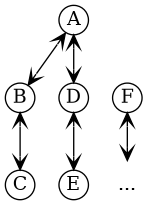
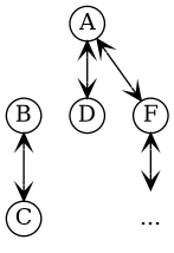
  digraph {
    rankdir=TB
    node [fixedsize=true shape=circle]
    edge [arrowhead=vee arrowtail=vee dir=both]
    n1 [label="..." shape=plaintext width=.3]
    A [width=.3]
    B [width=.3]
    D [width=.3]
    C [width=.3]
-   E [width=.3]
    F [width=.3]
-   A -> B
+   A -> F
    A -> D
    B -> C
-   D -> E
    F -> n1
  }
